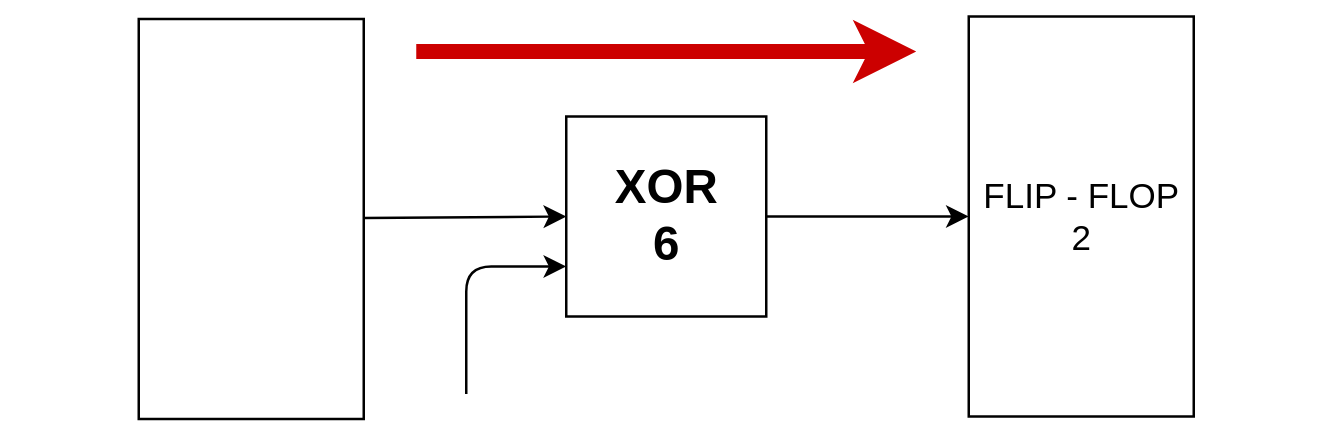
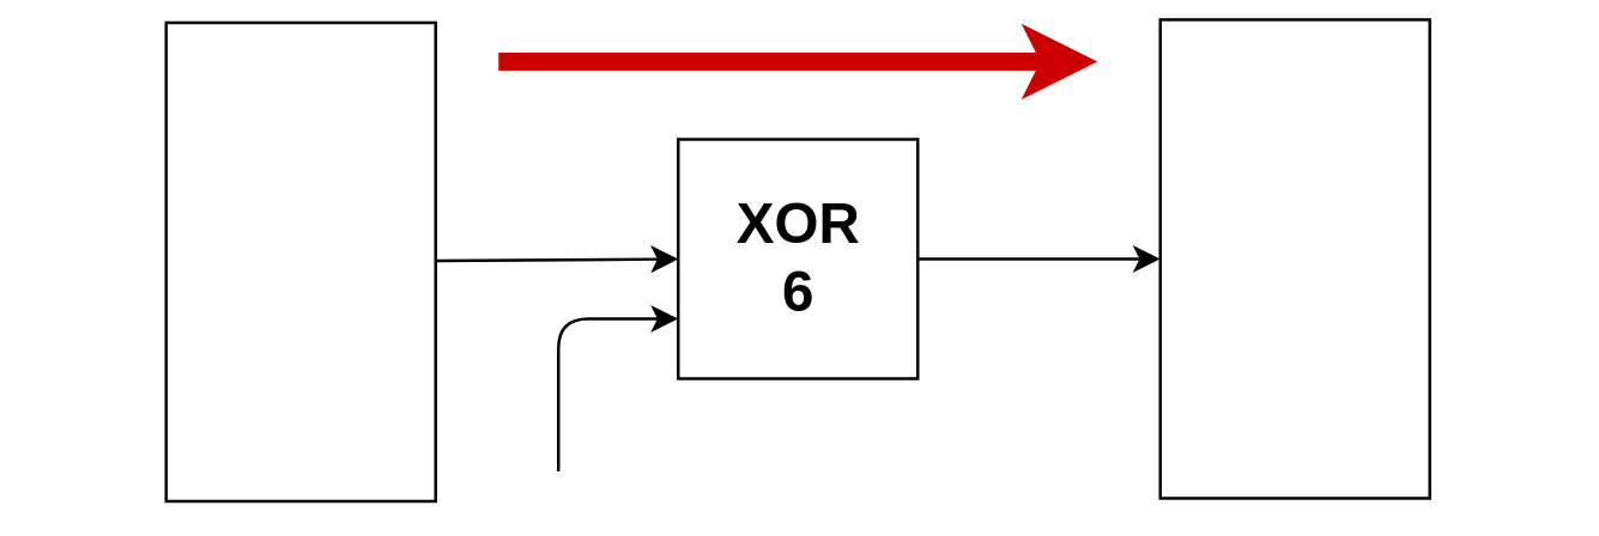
  <mxCell id="0" />
  <mxCell id="1" parent="0" />
  <mxCell id="2" value="" style="whiteSpace=wrap;html=1;aspect=fixed;" parent="1" vertex="1"><mxGeometry x="226" y="46" width="80" height="80" as="geometry" /></mxCell>
  <mxCell id="3" value="" style="endArrow=classic;html=1;exitX=1;exitY=0.5;exitDx=0;exitDy=0;entryX=0.5;entryY=0;entryDx=0;entryDy=0;" parent="1" source="2" target="5" edge="1"><mxGeometry width="50" height="50" relative="1" as="geometry"><mxPoint x="326" y="111" as="sourcePoint" /><mxPoint x="366" y="86" as="targetPoint" /></mxGeometry></mxCell>
  <mxCell id="4" value="XOR&lt;br style=&quot;font-size: 19px&quot;&gt;6" style="text;html=1;align=center;verticalAlign=middle;resizable=0;points=[];autosize=1;fontStyle=1;fontSize=19;" parent="1" vertex="1"><mxGeometry x="236" y="61" width="60" height="50" as="geometry" /></mxCell>
  <mxCell id="5" value="" style="rounded=0;whiteSpace=wrap;html=1;fontSize=19;fontColor=#CC0000;rotation=-90;" parent="1" vertex="1"><mxGeometry x="352" y="41" width="160" height="90" as="geometry" /></mxCell>
  <mxCell id="6" value="" style="rounded=0;whiteSpace=wrap;html=1;fontSize=19;fontColor=#CC0000;rotation=-90;" parent="1" vertex="1"><mxGeometry x="20" y="42" width="160" height="90" as="geometry" /></mxCell>
  <mxCell id="7" value="" style="endArrow=classic;html=1;entryX=0;entryY=0.5;entryDx=0;entryDy=0;" parent="1" source="6" target="2" edge="1"><mxGeometry width="50" height="50" relative="1" as="geometry"><mxPoint x="316" y="96" as="sourcePoint" /><mxPoint x="397" y="96" as="targetPoint" /></mxGeometry></mxCell>
- <mxCell id="8" value="FLIP - FLOP&lt;br style=&quot;font-size: 14px&quot;&gt;2" style="text;html=1;align=center;verticalAlign=middle;resizable=0;points=[];autosize=1;fontSize=14;fontColor=#000000;" parent="1" vertex="1"><mxGeometry x="387" y="66" width="90" height="40" as="geometry" /></mxCell>
  <mxCell id="9" value="" style="curved=1;endArrow=classic;html=1;strokeColor=#CC0000;strokeWidth=6;fontSize=14;fontColor=#000000;" parent="1" edge="1"><mxGeometry width="50" height="50" relative="1" as="geometry"><mxPoint x="166" y="20" as="sourcePoint" /><mxPoint x="366" y="20" as="targetPoint" /><Array as="points"><mxPoint x="236" y="20" /></Array></mxGeometry></mxCell>
  <mxCell id="10" value="" style="endArrow=classic;html=1;entryX=0;entryY=0.75;entryDx=0;entryDy=0;" parent="1" target="2" edge="1"><mxGeometry width="50" height="50" relative="1" as="geometry"><mxPoint x="186" y="157" as="sourcePoint" /><mxPoint x="247" y="156" as="targetPoint" /><Array as="points"><mxPoint x="186" y="106" /></Array></mxGeometry></mxCell>
